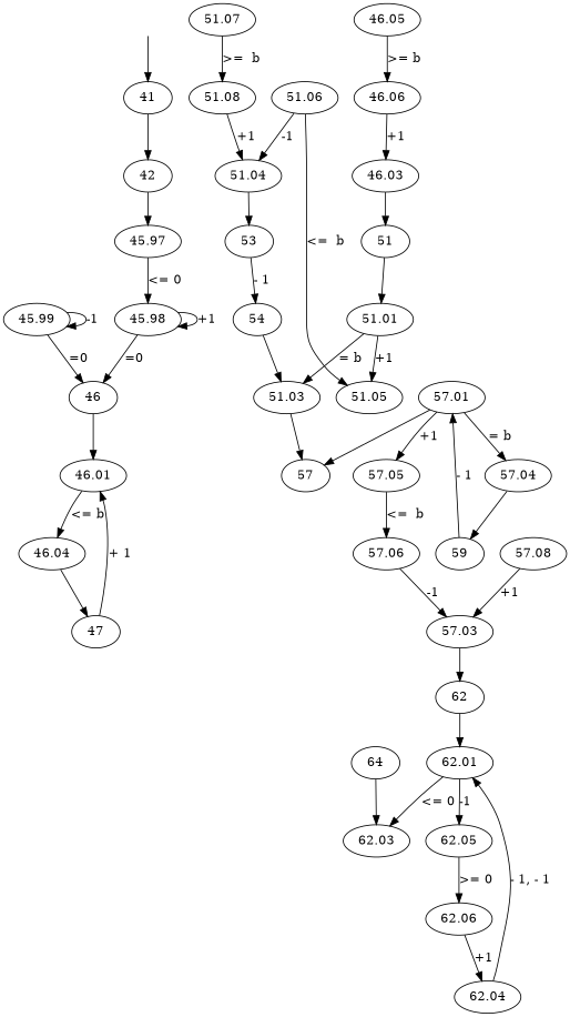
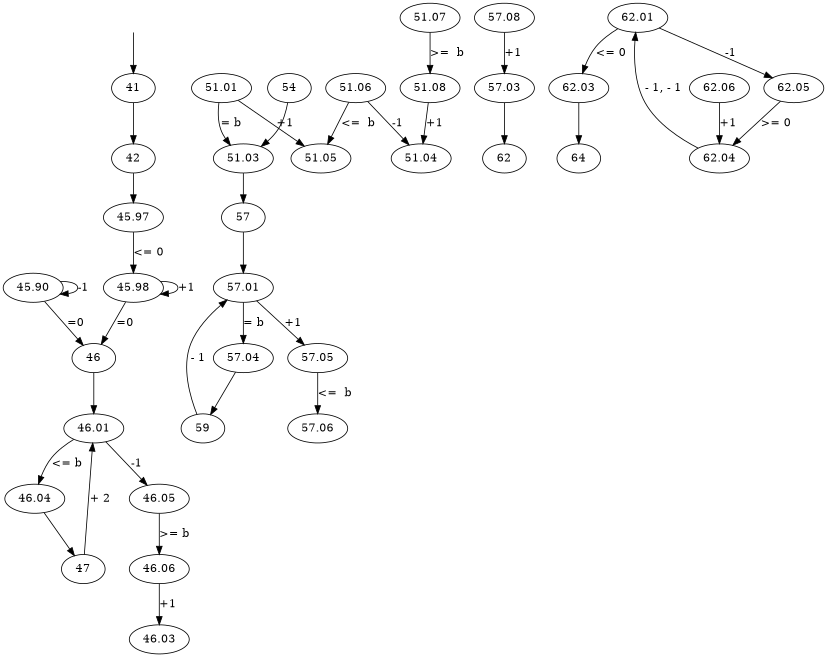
  digraph {
    rankdir=TB
    n1 [label=41]
    n2 [label=42]
    n3 [label=45.97]
    n4 [label=45.98]
    n5 [label=46]
    n6 [label=46.01]
    n7 [label=46.04]
    n8 [label=46.05]
-   n9 [label=45.99]
+   n9 [label=45.90]
    n10 [label=47]
    n11 [label=46.06]
    n12 [label=46.03]
-   n13 [label=51]
    n14 [label=51.01]
    n15 [label=51.05]
    n16 [label=51.03]
    n17 [label=51.07]
    n18 [label=51.08]
    n19 [label=57]
    n20 [label=51.04]
-   n21 [label=53]
    n22 [label=54]
    n23 [label=51.06]
    n24 [label=57.01]
    n25 [label=57.04]
    n26 [label=57.05]
    n27 [label=59]
    n28 [label=57.06]
    n29 [label=57.03]
    n30 [label=62]
    n31 [label=57.08]
    n32 [label=62.01]
    n33 [label=62.05]
    n34 [label=62.03]
    n35 [label=62.06]
    n36 [label=64]
    n37 [label=62.04]
    Qi [style=invis]
    n1 -> n2
    n2 -> n3
    n3 -> n4 [label="<= 0"]
    n4 -> n4 [label="+1"]
    n4 -> n5 [label="=0"]
    n5 -> n6
    n6 -> n7 [label="<= b"]
+   n6 -> n8 [label=-1]
    n7 -> n10
    n8 -> n11 [label=">= b"]
    n9 -> n5 [label="=0"]
    n9 -> n9 [label=-1]
-   n10 -> n6 [label="+ 1"]
+   n10 -> n6 [label="+ 2"]
    n11 -> n12 [label="+1"]
-   n12 -> n13
-   n13 -> n14
    n14 -> n15 [label="+1"]
    n14 -> n16 [label="= b"]
    n16 -> n19
    n17 -> n18 [label=">=  b"]
    n18 -> n20 [label="+1"]
-   n24 -> n19
-   n20 -> n21
-   n21 -> n22 [label="- 1"]
+   n19 -> n24
    n22 -> n16
    n23 -> n15 [label="<=  b"]
    n23 -> n20 [label=-1]
    n24 -> n25 [label="= b"]
    n24 -> n26 [label="+1"]
    n25 -> n27
    n26 -> n28 [label="<=  b"]
    n27 -> n24 [label="- 1"]
-   n28 -> n29 [label=-1]
    n29 -> n30
-   n30 -> n32
    n31 -> n29 [label="+1"]
    n32 -> n33 [label=-1]
    n32 -> n34 [label="<= 0"]
-   n33 -> n35 [label=">= 0"]
-   n36 -> n34
+   n33 -> n37 [label=">= 0"]
+   n34 -> n36
    n35 -> n37 [label="+1"]
    n37 -> n32 [label="- 1, - 1"]
    Qi -> n1
  }
